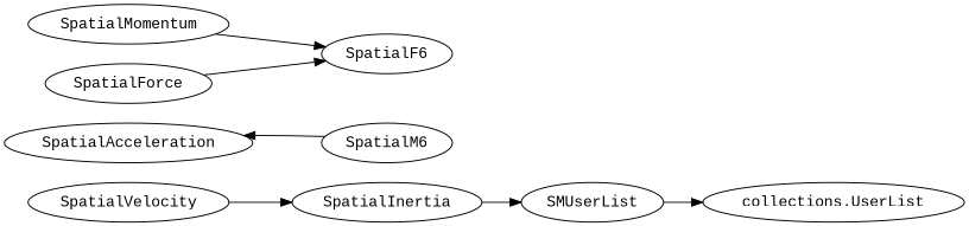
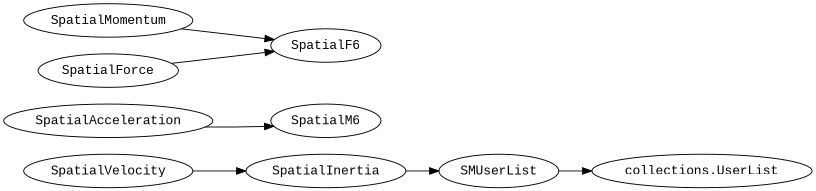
  digraph {
    fontname="Liberation Mono"
    rankdir=LR
    node [fontname="Liberation Mono"]
    edge [fontname="Liberation Mono"]
    SMUserList
    "collections.UserList"
    SpatialVelocity
    SpatialInertia
    SpatialAcceleration
    SpatialM6
    SpatialMomentum
    SpatialF6
    SpatialForce
    SMUserList -> "collections.UserList"
    SpatialVelocity -> SpatialInertia
    SpatialInertia -> SMUserList
-   SpatialM6 -> SpatialAcceleration
+   SpatialAcceleration -> SpatialM6
    SpatialMomentum -> SpatialF6
    SpatialForce -> SpatialF6
  }
